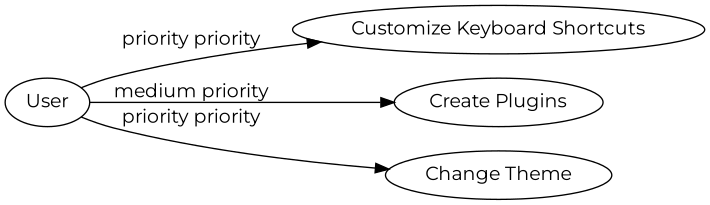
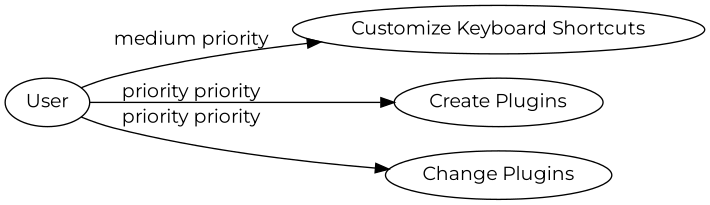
  digraph {
    fontname=Montserrat
    rankdir=LR
    node [fontname=Montserrat]
    edge [fontname=Montserrat]
    User
    "Customize Keyboard Shortcuts"
    "Create Plugins"
-   "Change Theme"
-   User -> "Customize Keyboard Shortcuts" [label="priority priority"]
-   User -> "Create Plugins" [label="medium priority"]
+   "Change Theme" [label="Change Plugins"]
+   User -> "Customize Keyboard Shortcuts" [label="medium priority"]
+   User -> "Create Plugins" [label="priority priority"]
    User -> "Change Theme" [label="priority priority"]
  }
